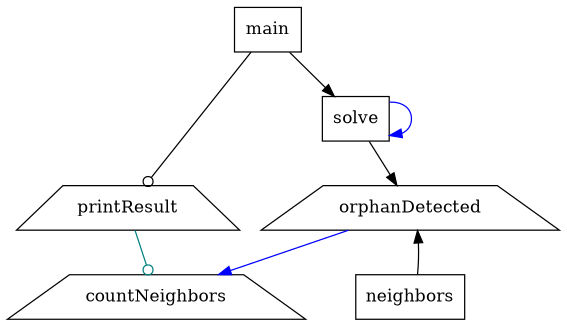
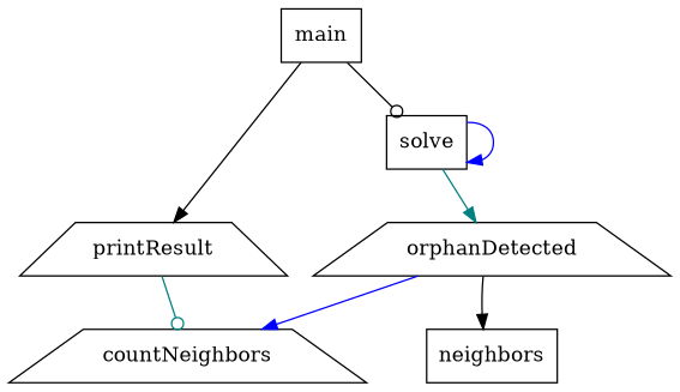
  digraph {
    node [shape=box]
    edge [arrowhead=normal color=black]
    main
    solve
    printResult [shape=trapezium]
    orphanDetected [shape=trapezium]
    countNeighbors [shape=trapezium]
    neighbors
-   main -> solve
-   main -> printResult [arrowhead=odot]
+   main -> solve [arrowhead=odot]
+   main -> printResult
    solve -> solve [color=blue]
-   solve -> orphanDetected
+   solve -> orphanDetected [color=teal]
    printResult -> countNeighbors [arrowhead=odot color=teal]
    orphanDetected -> countNeighbors [color=blue]
-   neighbors -> orphanDetected
+   orphanDetected -> neighbors
  }
